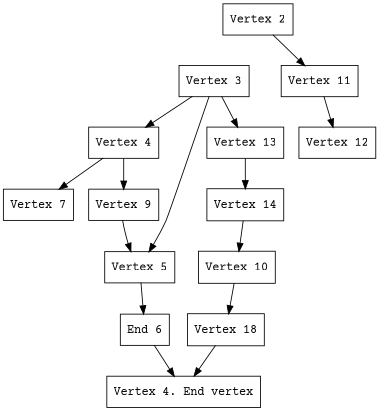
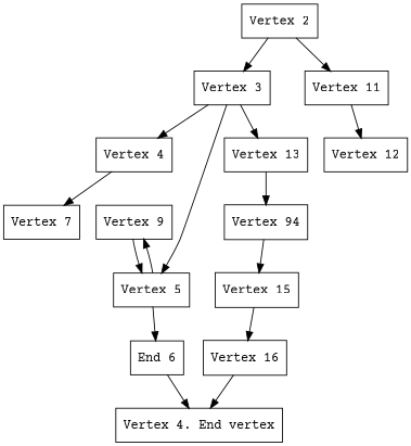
  digraph {
    fontname="Courier Prime"
    node [fontname="Courier Prime" shape=record]
    edge [fontname="Courier Prime"]
    n1 [label="Vertex 2"]
    n2 [label="Vertex 3"]
    n3 [label="Vertex 11"]
    n4 [label="Vertex 4"]
    n5 [label="Vertex 5"]
    n6 [label="Vertex 13"]
    n7 [label="Vertex 12"]
    n8 [label="Vertex 7"]
    n9 [label="End 6"]
    n10 [label="Vertex 9"]
-   n11 [label="Vertex 14"]
+   n11 [label="Vertex 94"]
    n12 [label="Vertex 4. End vertex"]
-   n13 [label="Vertex 10"]
-   n14 [label="Vertex 18"]
+   n13 [label="Vertex 15"]
+   n14 [label="Vertex 16"]
+   n1 -> n2
    n1 -> n3
    n2 -> n4
    n2 -> n5
    n2 -> n6
    n3 -> n7
    n4 -> n8
    n5 -> n9
-   n4 -> n10
+   n5 -> n10
    n6 -> n11
    n9 -> n12
    n10 -> n5
    n11 -> n13
    n13 -> n14
    n14 -> n12
  }
